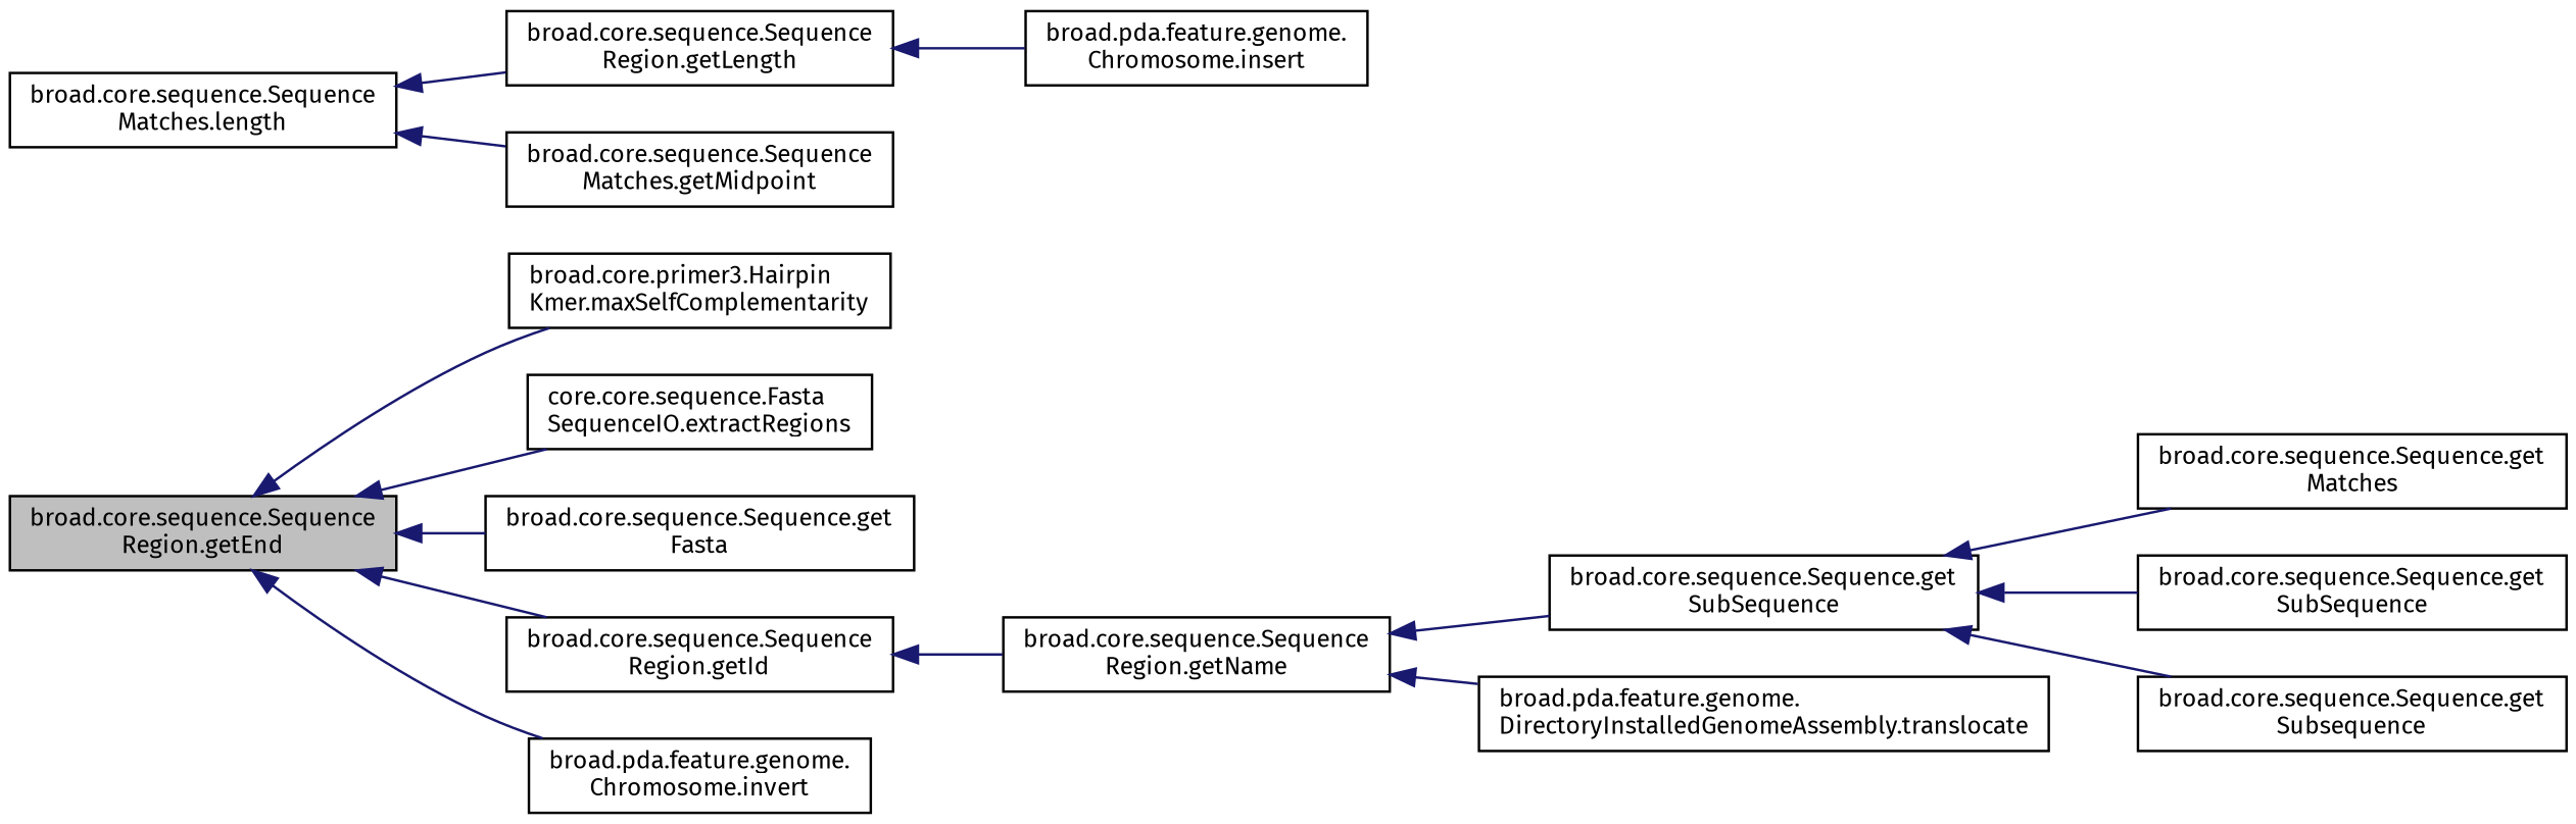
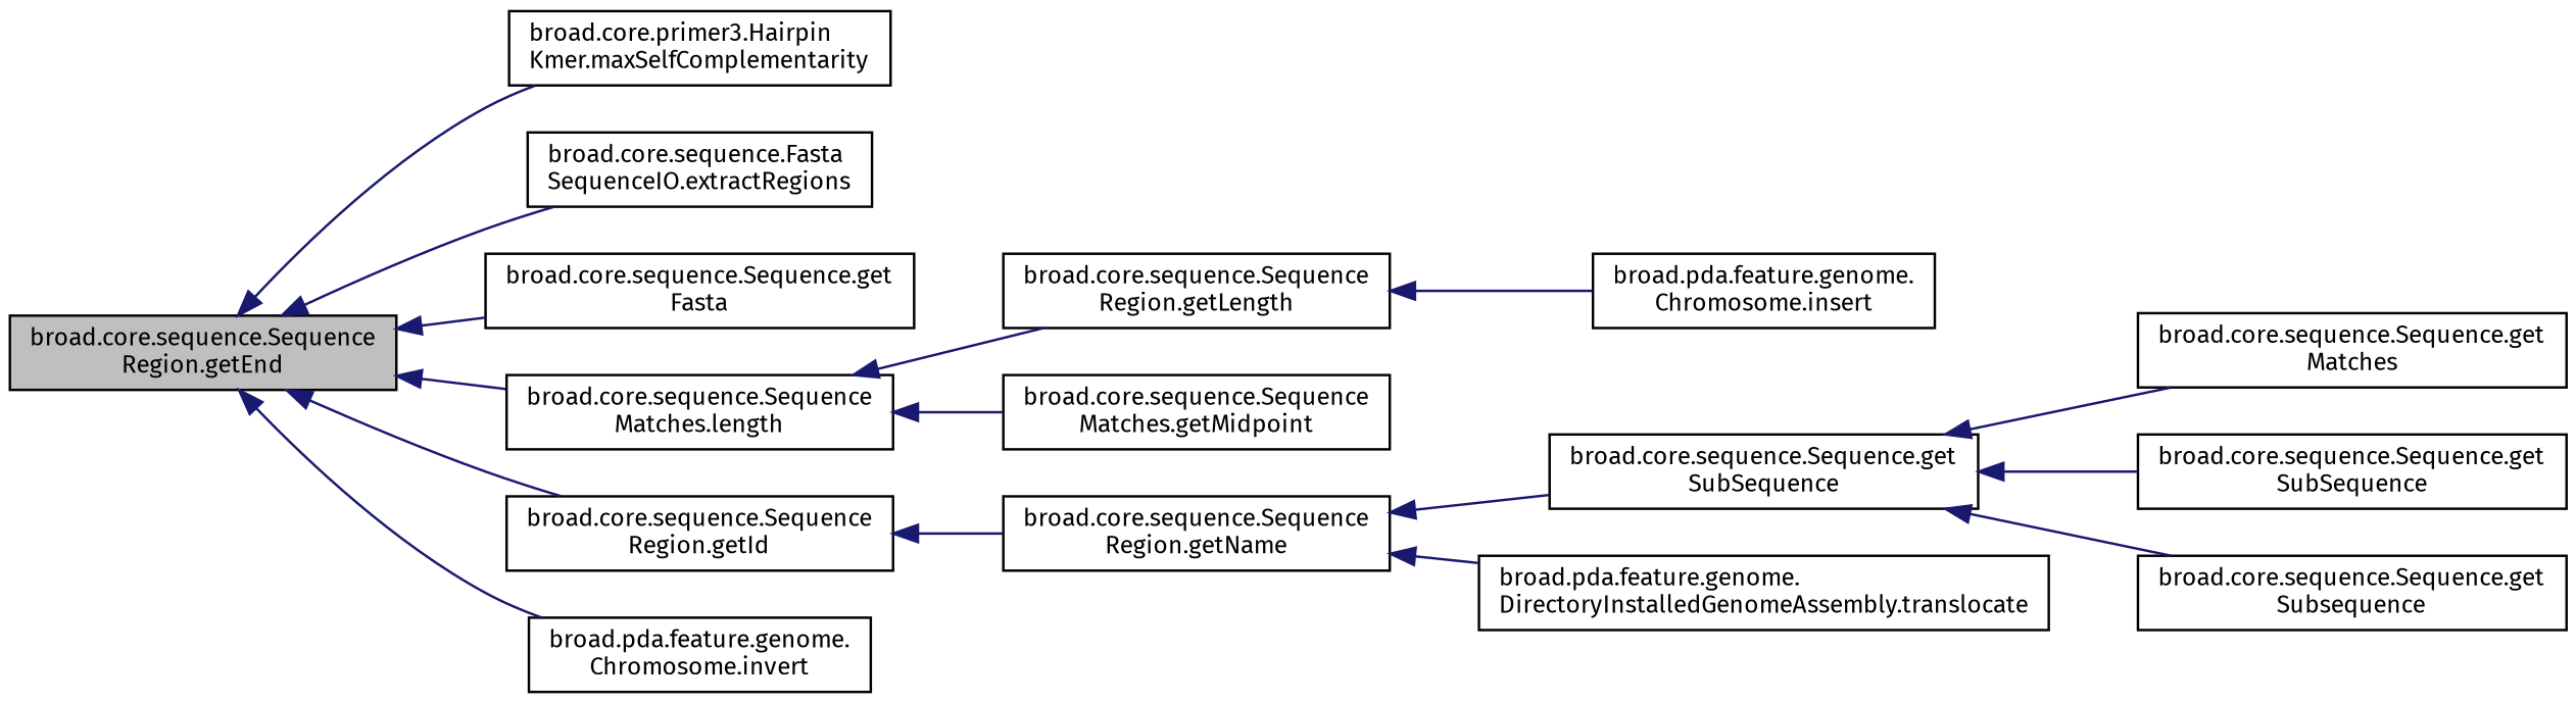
  digraph {
    fontname="Fira Sans"
    rankdir=LR
    node [color=black fillcolor=white fontname="Fira Sans" fontsize=10 shape=record style=filled]
    edge [color=midnightblue dir=back fontname="Fira Sans" fontsize=10 labelfontname=Helvetica labelfontsize=10 style=solid]
    n1 [fillcolor=grey75 fontcolor=black height=0.2 label="broad.core.sequence.Sequence\lRegion.getEnd" width=0.4]
    n2 [height=0.2 label="broad.core.primer3.Hairpin\lKmer.maxSelfComplementarity" width=0.4]
-   n3 [height=0.2 label="core.core.sequence.Fasta\lSequenceIO.extractRegions" width=0.4]
+   n3 [height=0.2 label="broad.core.sequence.Fasta\lSequenceIO.extractRegions" width=0.4]
    n4 [height=0.2 label="broad.core.sequence.Sequence.get\lFasta" width=0.4]
    n5 [height=0.2 label="broad.core.sequence.Sequence\lMatches.length" width=0.4]
    n6 [height=0.2 label="broad.core.sequence.Sequence\lRegion.getId" width=0.4]
    n7 [height=0.2 label="broad.pda.feature.genome.\lChromosome.invert" width=0.4]
    n8 [height=0.2 label="broad.core.sequence.Sequence\lRegion.getLength" width=0.4]
    n9 [height=0.2 label="broad.core.sequence.Sequence\lMatches.getMidpoint" width=0.4]
    n10 [height=0.2 label="broad.core.sequence.Sequence\lRegion.getName" width=0.4]
    n11 [height=0.2 label="broad.pda.feature.genome.\lChromosome.insert" width=0.4]
    n12 [height=0.2 label="broad.core.sequence.Sequence.get\lSubSequence" width=0.4]
    n13 [height=0.2 label="broad.pda.feature.genome.\lDirectoryInstalledGenomeAssembly.translocate" width=0.4]
    n14 [height=0.2 label="broad.core.sequence.Sequence.get\lMatches" width=0.4]
    n15 [height=0.2 label="broad.core.sequence.Sequence.get\lSubSequence" width=0.4]
    n16 [height=0.2 label="broad.core.sequence.Sequence.get\lSubsequence" width=0.4]
    n1 -> n2
    n1 -> n3
    n1 -> n4
+   n1 -> n5
    n1 -> n6
    n1 -> n7
    n5 -> n8
    n5 -> n9
    n6 -> n10
    n8 -> n11
    n10 -> n12
    n10 -> n13
    n12 -> n14
    n12 -> n15
    n12 -> n16
  }
